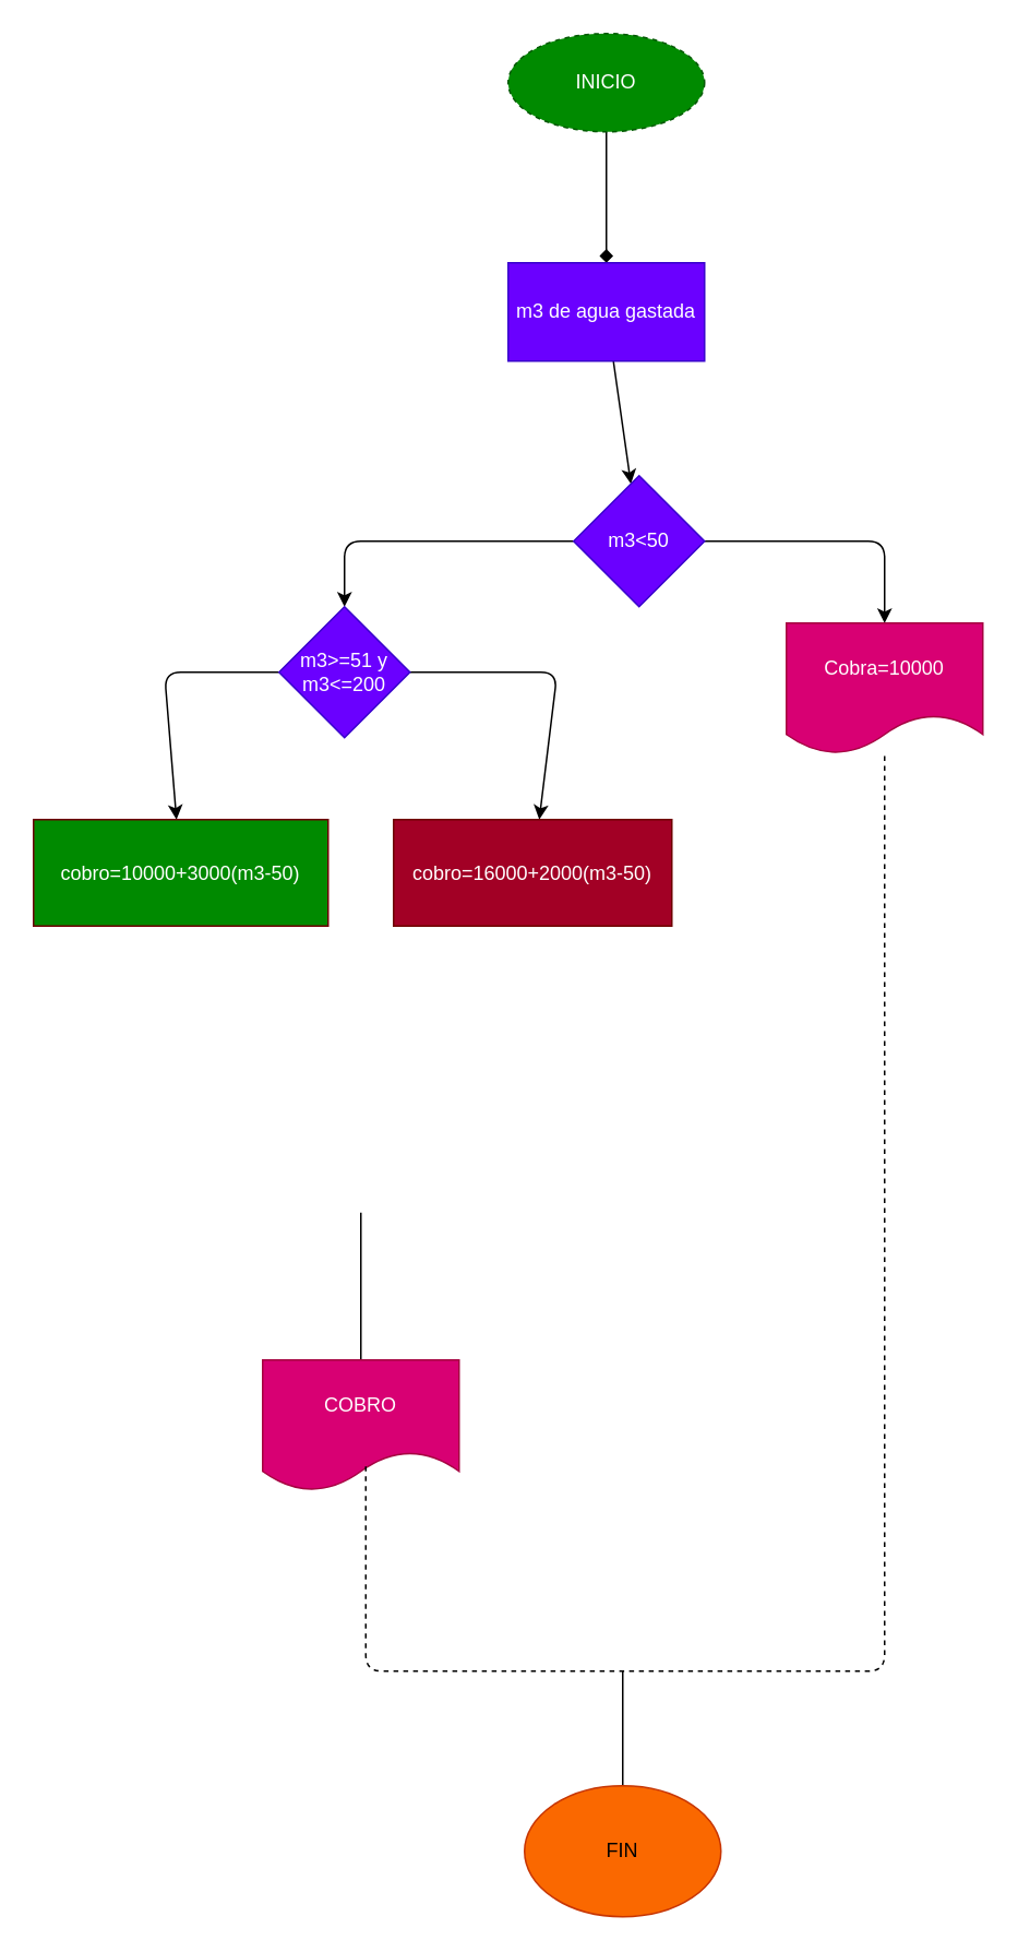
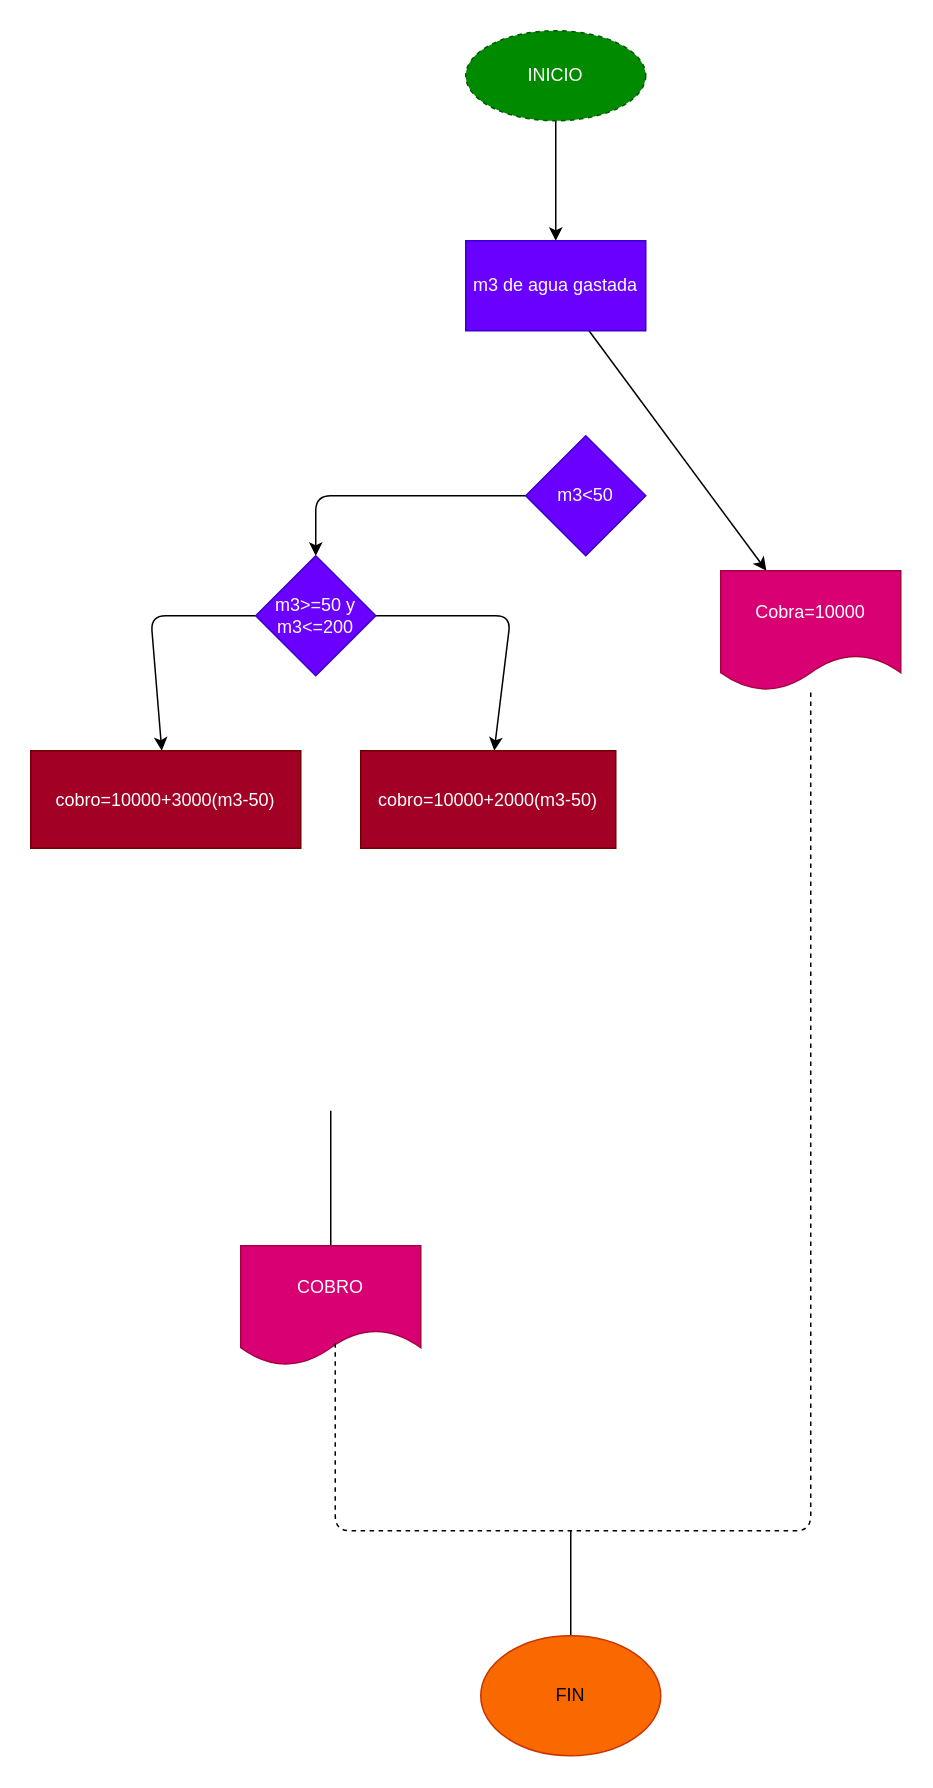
  <mxCell id="0" />
  <mxCell id="1" parent="0" />
- <mxCell id="2" value="" style="edgeStyle=none;html=1;endArrow=diamond;" edge="1" parent="1" source="3" target="5"><mxGeometry relative="1" as="geometry" /></mxCell>
+ <mxCell id="2" value="" style="edgeStyle=none;html=1;" edge="1" parent="1" source="3" target="5"><mxGeometry relative="1" as="geometry" /></mxCell>
  <mxCell id="3" value="INICIO" style="ellipse;whiteSpace=wrap;html=1;fillColor=#008a00;fontColor=#ffffff;strokeColor=#005700;dashed=1;" vertex="1" parent="1"><mxGeometry x="310" y="20" width="120" height="60" as="geometry" /></mxCell>
- <mxCell id="4" value="" style="edgeStyle=none;html=1;" edge="1" parent="1" source="5" target="8"><mxGeometry relative="1" as="geometry" /></mxCell>
+ <mxCell id="4" value="" style="edgeStyle=none;html=1;" edge="1" parent="1" source="5" target="9"><mxGeometry relative="1" as="geometry" /></mxCell>
  <mxCell id="5" value="m3 de agua gastada" style="whiteSpace=wrap;html=1;fillColor=#6a00ff;fontColor=#ffffff;strokeColor=#3700CC;" vertex="1" parent="1"><mxGeometry x="310" y="160" width="120" height="60" as="geometry" /></mxCell>
- <mxCell id="6" value="" style="edgeStyle=none;html=1;" edge="1" parent="1" source="8" target="9"><mxGeometry relative="1" as="geometry"><Array as="points"><mxPoint x="540" y="330" /></Array></mxGeometry></mxCell>
  <mxCell id="7" value="" style="edgeStyle=none;html=1;" edge="1" parent="1" source="8" target="12"><mxGeometry relative="1" as="geometry"><Array as="points"><mxPoint x="210" y="330" /></Array></mxGeometry></mxCell>
  <mxCell id="8" value="m3&amp;lt;50" style="rhombus;whiteSpace=wrap;html=1;fillColor=#6a00ff;fontColor=#ffffff;strokeColor=#3700CC;" vertex="1" parent="1"><mxGeometry x="350" y="290" width="80" height="80" as="geometry" /></mxCell>
  <mxCell id="9" value="Cobra=10000" style="shape=document;whiteSpace=wrap;html=1;boundedLbl=1;fillColor=#d80073;fontColor=#ffffff;strokeColor=#A50040;" vertex="1" parent="1"><mxGeometry x="480" y="380" width="120" height="80" as="geometry" /></mxCell>
  <mxCell id="10" value="" style="edgeStyle=none;html=1;" edge="1" parent="1" source="12" target="13"><mxGeometry relative="1" as="geometry"><Array as="points"><mxPoint x="340" y="410" /></Array></mxGeometry></mxCell>
  <mxCell id="11" value="" style="edgeStyle=none;html=1;" edge="1" parent="1" source="12" target="14"><mxGeometry relative="1" as="geometry"><Array as="points"><mxPoint x="100" y="410" /></Array></mxGeometry></mxCell>
- <mxCell id="12" value="m3&amp;gt;=51 y&lt;br&gt;m3&amp;lt;=200" style="rhombus;whiteSpace=wrap;html=1;fillColor=#6a00ff;fontColor=#ffffff;strokeColor=#3700CC;" vertex="1" parent="1"><mxGeometry x="170" y="370" width="80" height="80" as="geometry" /></mxCell>
- <mxCell id="13" value="cobro=16000+2000(m3-50)" style="whiteSpace=wrap;html=1;fillColor=#a20025;fontColor=#ffffff;strokeColor=#6F0000;" vertex="1" parent="1"><mxGeometry x="240" y="500" width="170" height="65" as="geometry" /></mxCell>
- <mxCell id="14" value="cobro=10000+3000(m3-50)" style="whiteSpace=wrap;html=1;fillColor=#008a00;fontColor=#ffffff;strokeColor=#6F0000;" vertex="1" parent="1"><mxGeometry x="20" y="500" width="180" height="65" as="geometry" /></mxCell>
+ <mxCell id="12" value="m3&amp;gt;=50 y&lt;br&gt;m3&amp;lt;=200" style="rhombus;whiteSpace=wrap;html=1;fillColor=#6a00ff;fontColor=#ffffff;strokeColor=#3700CC;" vertex="1" parent="1"><mxGeometry x="170" y="370" width="80" height="80" as="geometry" /></mxCell>
+ <mxCell id="13" value="cobro=10000+2000(m3-50)" style="whiteSpace=wrap;html=1;fillColor=#a20025;fontColor=#ffffff;strokeColor=#6F0000;" vertex="1" parent="1"><mxGeometry x="240" y="500" width="170" height="65" as="geometry" /></mxCell>
+ <mxCell id="14" value="cobro=10000+3000(m3-50)" style="whiteSpace=wrap;html=1;fillColor=#a20025;fontColor=#ffffff;strokeColor=#6F0000;" vertex="1" parent="1"><mxGeometry x="20" y="500" width="180" height="65" as="geometry" /></mxCell>
  <mxCell id="15" value="" style="endArrow=none;html=1;" edge="1" parent="1"><mxGeometry width="50" height="50" relative="1" as="geometry"><mxPoint x="220" y="830" as="sourcePoint" /><mxPoint x="220" y="740" as="targetPoint" /></mxGeometry></mxCell>
  <mxCell id="16" value="COBRO" style="shape=document;whiteSpace=wrap;html=1;boundedLbl=1;fillColor=#d80073;fontColor=#ffffff;strokeColor=#A50040;" vertex="1" parent="1"><mxGeometry x="160" y="830" width="120" height="80" as="geometry" /></mxCell>
  <mxCell id="17" value="" style="endArrow=none;html=1;exitX=0.525;exitY=0.813;exitDx=0;exitDy=0;exitPerimeter=0;dashed=1;" edge="1" parent="1" source="16" target="9"><mxGeometry width="50" height="50" relative="1" as="geometry"><mxPoint x="260" y="720" as="sourcePoint" /><mxPoint x="310" y="670" as="targetPoint" /><Array as="points"><mxPoint x="223" y="1020" /><mxPoint x="440" y="1020" /><mxPoint x="540" y="1020" /></Array></mxGeometry></mxCell>
  <mxCell id="18" value="" style="endArrow=none;html=1;" edge="1" parent="1"><mxGeometry width="50" height="50" relative="1" as="geometry"><mxPoint x="380" y="1100" as="sourcePoint" /><mxPoint x="380" y="1020" as="targetPoint" /></mxGeometry></mxCell>
  <mxCell id="19" value="FIN" style="ellipse;whiteSpace=wrap;html=1;fillColor=#fa6800;fontColor=#000000;strokeColor=#C73500;" vertex="1" parent="1"><mxGeometry x="320" y="1090" width="120" height="80" as="geometry" /></mxCell>
